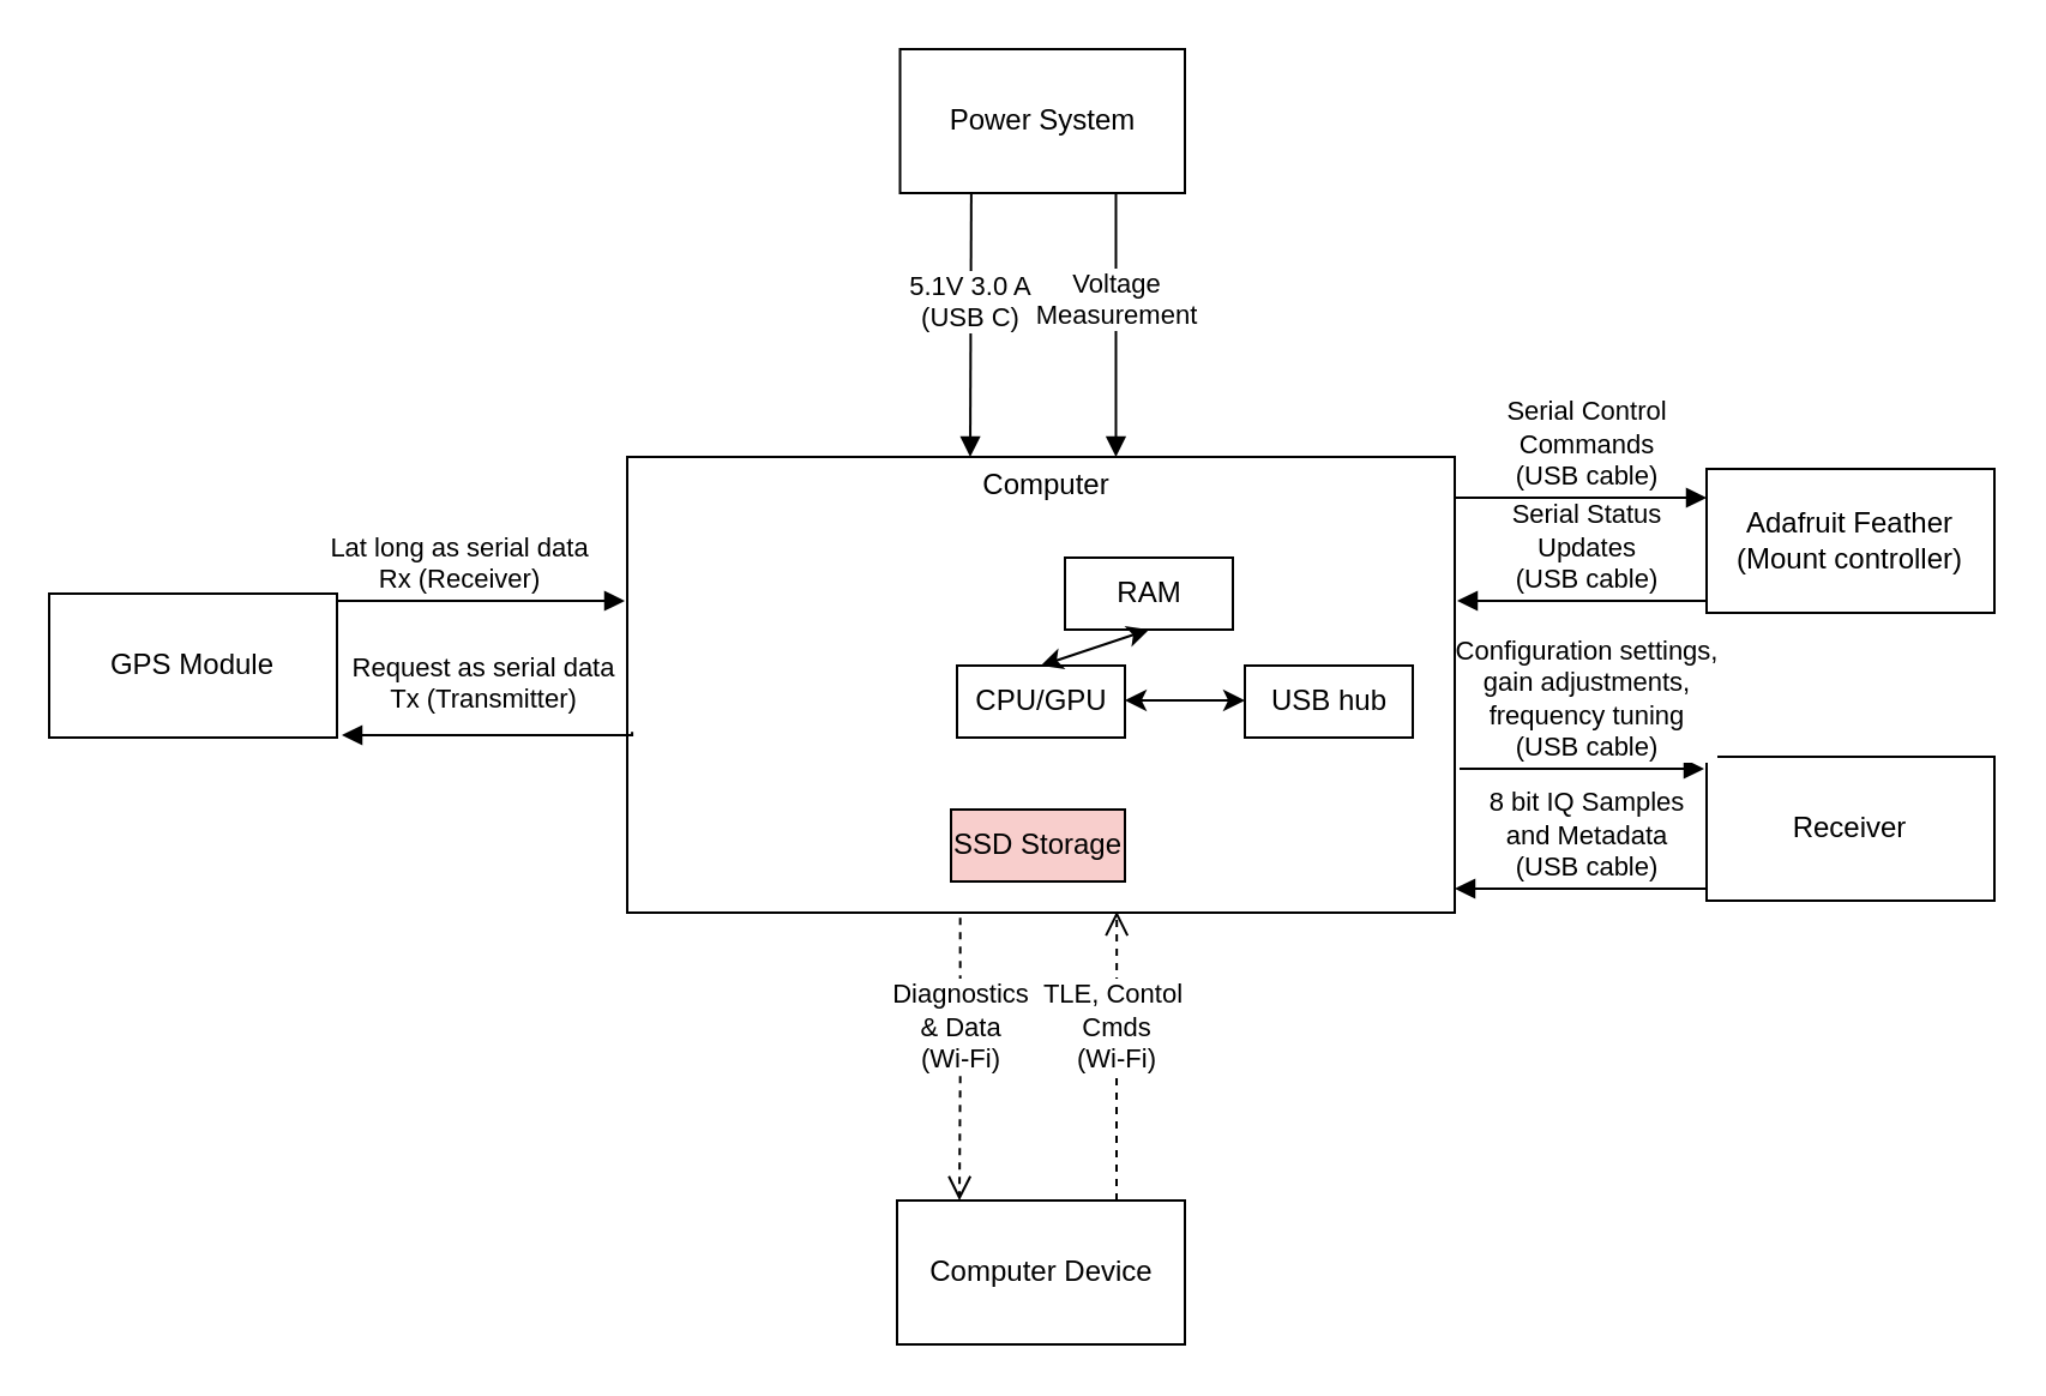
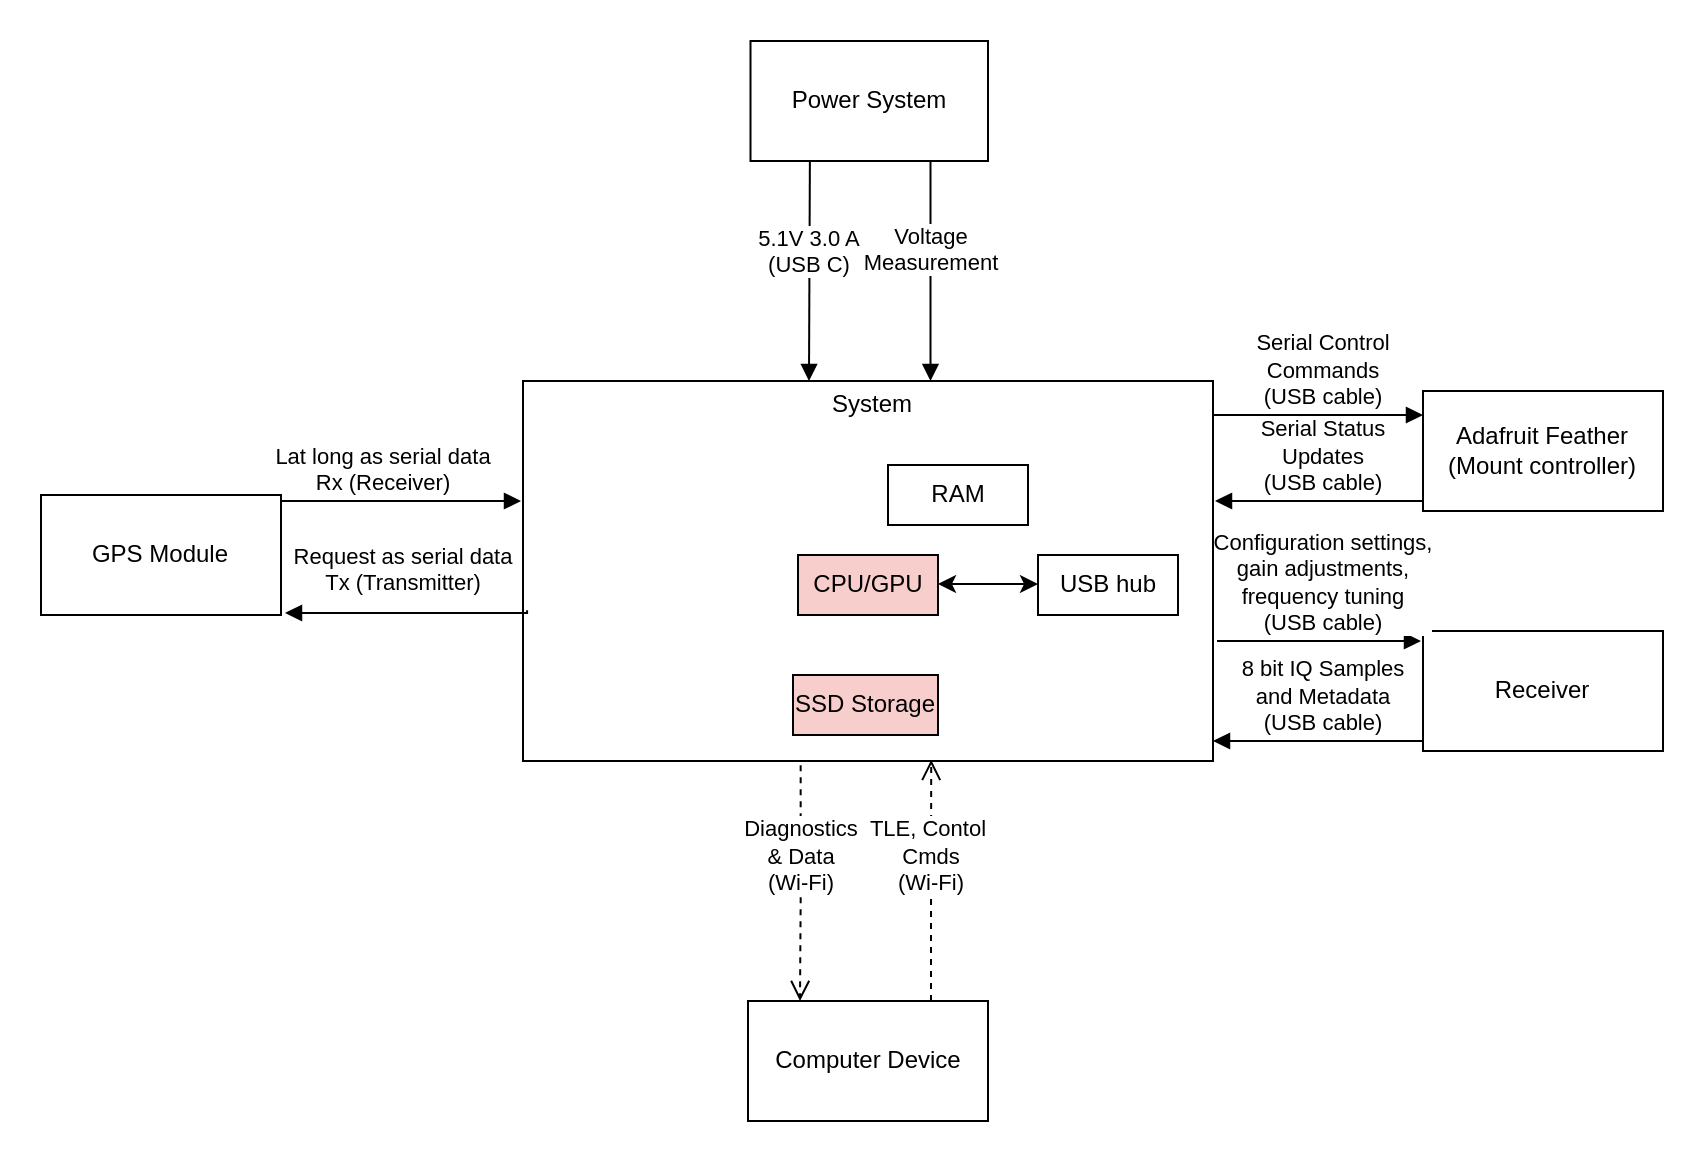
  <mxCell id="0" />
  <mxCell id="1" parent="0" />
  <mxCell id="2" value="Lat long as serial data&lt;br&gt;Rx (Receiver)" style="html=1;verticalAlign=bottom;endArrow=block;edgeStyle=elbowEdgeStyle;elbow=vertical;curved=0;rounded=0;" edge="1" parent="1" source="23"><mxGeometry x="-0.15" width="80" relative="1" as="geometry"><mxPoint x="160" y="262" as="sourcePoint" /><mxPoint x="260" y="250" as="targetPoint" /><Array as="points"><mxPoint x="230" y="250" /><mxPoint x="240" y="250" /><mxPoint x="220" y="261.5" /></Array><mxPoint as="offset" /></mxGeometry></mxCell>
  <mxCell id="3" value="Serial Control&lt;br&gt;Commands&lt;br&gt;(USB cable)" style="html=1;verticalAlign=bottom;endArrow=block;edgeStyle=elbowEdgeStyle;elbow=vertical;curved=0;rounded=0;" edge="1" parent="1" source="5"><mxGeometry x="0.048" width="80" relative="1" as="geometry"><mxPoint x="616" y="217" as="sourcePoint" /><mxPoint x="711" y="207" as="targetPoint" /><Array as="points"><mxPoint x="691" y="207" /><mxPoint x="671" y="217" /></Array><mxPoint as="offset" /></mxGeometry></mxCell>
  <mxCell id="4" value="&lt;div&gt;Serial Status&lt;/div&gt;&lt;div&gt;Updates&lt;/div&gt;&lt;div&gt;(USB cable)&lt;/div&gt;" style="html=1;verticalAlign=bottom;endArrow=block;edgeStyle=elbowEdgeStyle;elbow=vertical;curved=0;rounded=0;exitX=0;exitY=0.917;exitDx=0;exitDy=0;exitPerimeter=0;" edge="1" parent="1" source="7"><mxGeometry x="-0.04" width="80" relative="1" as="geometry"><mxPoint x="707" y="240" as="sourcePoint" /><mxPoint x="607" y="250" as="targetPoint" /><mxPoint as="offset" /><Array as="points"><mxPoint x="627" y="250" /><mxPoint x="667" y="250" /></Array></mxGeometry></mxCell>
  <mxCell id="5" value="" style="rounded=0;whiteSpace=wrap;html=1;" vertex="1" parent="1"><mxGeometry x="261" y="190" width="345" height="190" as="geometry" /></mxCell>
  <mxCell id="6" value="Power System" style="rounded=0;whiteSpace=wrap;html=1;" vertex="1" parent="1"><mxGeometry x="374.75" y="20" width="118.75" height="60" as="geometry" /></mxCell>
  <mxCell id="7" value="Adafruit Feather&lt;br&gt;(Mount controller)" style="rounded=0;whiteSpace=wrap;html=1;" vertex="1" parent="1"><mxGeometry x="711" y="195" width="120" height="60" as="geometry" /></mxCell>
  <mxCell id="8" value="Computer Device" style="rounded=0;whiteSpace=wrap;html=1;" vertex="1" parent="1"><mxGeometry x="373.5" y="500" width="120" height="60" as="geometry" /></mxCell>
  <mxCell id="9" value="Receiver" style="rounded=0;whiteSpace=wrap;html=1;" vertex="1" parent="1"><mxGeometry x="711" y="315" width="120" height="60" as="geometry" /></mxCell>
  <mxCell id="10" value="Configuration settings, &lt;br&gt;gain adjustments, &lt;br&gt;frequency tuning&lt;br&gt;(USB cable)&lt;br&gt;&lt;div&gt;&lt;/div&gt;" style="html=1;verticalAlign=bottom;endArrow=block;edgeStyle=elbowEdgeStyle;elbow=vertical;curved=0;rounded=0;" edge="1" parent="1"><mxGeometry x="0.039" width="80" relative="1" as="geometry"><mxPoint x="608" y="320" as="sourcePoint" /><mxPoint x="710" y="320" as="targetPoint" /><Array as="points"><mxPoint x="710" y="320" /><mxPoint x="680" y="330" /></Array><mxPoint as="offset" /></mxGeometry></mxCell>
  <mxCell id="11" value="8 bit IQ Samples&lt;br&gt;and&amp;nbsp;Metadata&lt;br style=&quot;border-color: var(--border-color);&quot;&gt;(USB cable)" style="html=1;verticalAlign=bottom;endArrow=block;edgeStyle=elbowEdgeStyle;elbow=vertical;curved=0;rounded=0;exitX=0;exitY=0.75;exitDx=0;exitDy=0;" edge="1" parent="1" source="9" target="5"><mxGeometry x="0.043" width="80" relative="1" as="geometry"><mxPoint x="621" y="470" as="sourcePoint" /><mxPoint x="641" y="370" as="targetPoint" /><mxPoint as="offset" /><Array as="points"><mxPoint x="671" y="370" /></Array></mxGeometry></mxCell>
- <mxCell id="12" value="CPU/GPU" style="rounded=0;whiteSpace=wrap;html=1;" vertex="1" parent="1"><mxGeometry x="398.5" y="277" width="70" height="30" as="geometry" /></mxCell>
+ <mxCell id="12" value="CPU/GPU" style="rounded=0;whiteSpace=wrap;html=1;fillColor=#f8cecc;" vertex="1" parent="1"><mxGeometry x="398.5" y="277" width="70" height="30" as="geometry" /></mxCell>
  <mxCell id="13" value="RAM" style="rounded=0;whiteSpace=wrap;html=1;" vertex="1" parent="1"><mxGeometry x="443.5" y="232" width="70" height="30" as="geometry" /></mxCell>
  <mxCell id="14" value="USB hub" style="rounded=0;whiteSpace=wrap;html=1;" vertex="1" parent="1"><mxGeometry x="518.5" y="277" width="70" height="30" as="geometry" /></mxCell>
  <mxCell id="15" value="" style="endArrow=classic;startArrow=classic;html=1;rounded=0;exitX=1;exitY=0.5;exitDx=0;exitDy=0;entryX=0;entryY=0.5;entryDx=0;entryDy=0;" edge="1" parent="1"><mxGeometry width="50" height="50" relative="1" as="geometry"><mxPoint x="468.5" y="291.5" as="sourcePoint" /><mxPoint x="518.5" y="291.5" as="targetPoint" /></mxGeometry></mxCell>
- <mxCell id="16" value="" style="endArrow=classic;startArrow=classic;html=1;rounded=0;exitX=0.5;exitY=0;exitDx=0;exitDy=0;entryX=0.5;entryY=1;entryDx=0;entryDy=0;" edge="1" parent="1" source="12" target="13"><mxGeometry width="50" height="50" relative="1" as="geometry"><mxPoint x="368.5" y="312" as="sourcePoint" /><mxPoint x="418.5" y="312" as="targetPoint" /></mxGeometry></mxCell>
  <mxCell id="17" value="SSD Storage" style="rounded=0;whiteSpace=wrap;html=1;fillColor=#f8cecc;" vertex="1" parent="1"><mxGeometry x="396" y="337" width="72.5" height="30" as="geometry" /></mxCell>
  <mxCell id="18" value="5.1V 3.0 A&lt;br&gt;(USB C)" style="html=1;verticalAlign=bottom;endArrow=block;edgeStyle=elbowEdgeStyle;elbow=horizontal;curved=0;rounded=0;exitX=0.25;exitY=1;exitDx=0;exitDy=0;entryX=0.461;entryY=0;entryDx=0;entryDy=0;entryPerimeter=0;" edge="1" parent="1" source="6"><mxGeometry x="0.103" width="80" relative="1" as="geometry"><mxPoint x="384.75" y="130" as="sourcePoint" /><mxPoint x="403.795" y="190" as="targetPoint" /><mxPoint as="offset" /></mxGeometry></mxCell>
  <mxCell id="19" value="Voltage &lt;br&gt;Measurement" style="html=1;verticalAlign=bottom;endArrow=block;edgeStyle=elbowEdgeStyle;elbow=horizontal;curved=0;rounded=0;exitX=0.25;exitY=1;exitDx=0;exitDy=0;" edge="1" parent="1"><mxGeometry x="0.099" width="80" relative="1" as="geometry"><mxPoint x="465.75" y="80" as="sourcePoint" /><mxPoint x="464.75" y="190" as="targetPoint" /><mxPoint as="offset" /><Array as="points"><mxPoint x="464.75" y="190" /></Array></mxGeometry></mxCell>
- <mxCell id="20" value="Computer" style="text;html=1;strokeColor=none;fillColor=none;align=center;verticalAlign=middle;whiteSpace=wrap;rounded=0;" vertex="1" parent="1"><mxGeometry x="341" y="187" width="190" height="30" as="geometry" /></mxCell>
+ <mxCell id="20" value="System" style="text;html=1;strokeColor=none;fillColor=none;align=center;verticalAlign=middle;whiteSpace=wrap;rounded=0;" vertex="1" parent="1"><mxGeometry x="341" y="187" width="190" height="30" as="geometry" /></mxCell>
  <mxCell id="21" value="&lt;div&gt;Diagnostics&lt;/div&gt;&lt;div&gt;&amp;amp; Data&lt;/div&gt;&lt;div&gt;(Wi-Fi)&lt;br&gt;&lt;/div&gt;" style="html=1;verticalAlign=bottom;endArrow=open;dashed=1;endSize=8;edgeStyle=elbowEdgeStyle;elbow=vertical;curved=0;rounded=0;entryX=0.25;entryY=0;entryDx=0;entryDy=0;exitX=0.414;exitY=1.011;exitDx=0;exitDy=0;exitPerimeter=0;" edge="1" parent="1"><mxGeometry x="0.154" relative="1" as="geometry"><mxPoint x="399.83" y="382.09" as="sourcePoint" /><mxPoint x="399.5" y="500" as="targetPoint" /><mxPoint as="offset" /><Array as="points"><mxPoint x="400" y="450" /></Array></mxGeometry></mxCell>
  <mxCell id="22" value="&lt;div&gt;TLE, Contol&amp;nbsp;&lt;/div&gt;&lt;div&gt;Cmds&lt;/div&gt;&lt;div&gt;(Wi-Fi)&lt;/div&gt;" style="html=1;verticalAlign=bottom;endArrow=open;dashed=1;endSize=8;edgeStyle=elbowEdgeStyle;elbow=vertical;curved=0;rounded=0;entryX=0.58;entryY=0.997;entryDx=0;entryDy=0;entryPerimeter=0;" edge="1" parent="1"><mxGeometry x="-0.171" relative="1" as="geometry"><mxPoint x="465" y="500" as="sourcePoint" /><mxPoint x="465.1" y="379.43" as="targetPoint" /><mxPoint as="offset" /><Array as="points"><mxPoint x="475" y="470" /><mxPoint x="475" y="400" /></Array></mxGeometry></mxCell>
  <mxCell id="23" value="GPS Module" style="rounded=0;whiteSpace=wrap;html=1;" vertex="1" parent="1"><mxGeometry x="20" y="247" width="120" height="60" as="geometry" /></mxCell>
  <mxCell id="24" value="Request as serial data&lt;br&gt;Tx (Transmitter)" style="html=1;verticalAlign=bottom;endArrow=block;edgeStyle=elbowEdgeStyle;elbow=vertical;curved=0;rounded=0;exitX=0.003;exitY=0.603;exitDx=0;exitDy=0;exitPerimeter=0;" edge="1" parent="1"><mxGeometry x="0.032" y="-6" width="80" relative="1" as="geometry"><mxPoint x="263.035" y="304.57" as="sourcePoint" /><mxPoint x="142" y="305.5" as="targetPoint" /><mxPoint as="offset" /><Array as="points"><mxPoint x="252" y="306" /><mxPoint x="182" y="315.5" /></Array></mxGeometry></mxCell>
